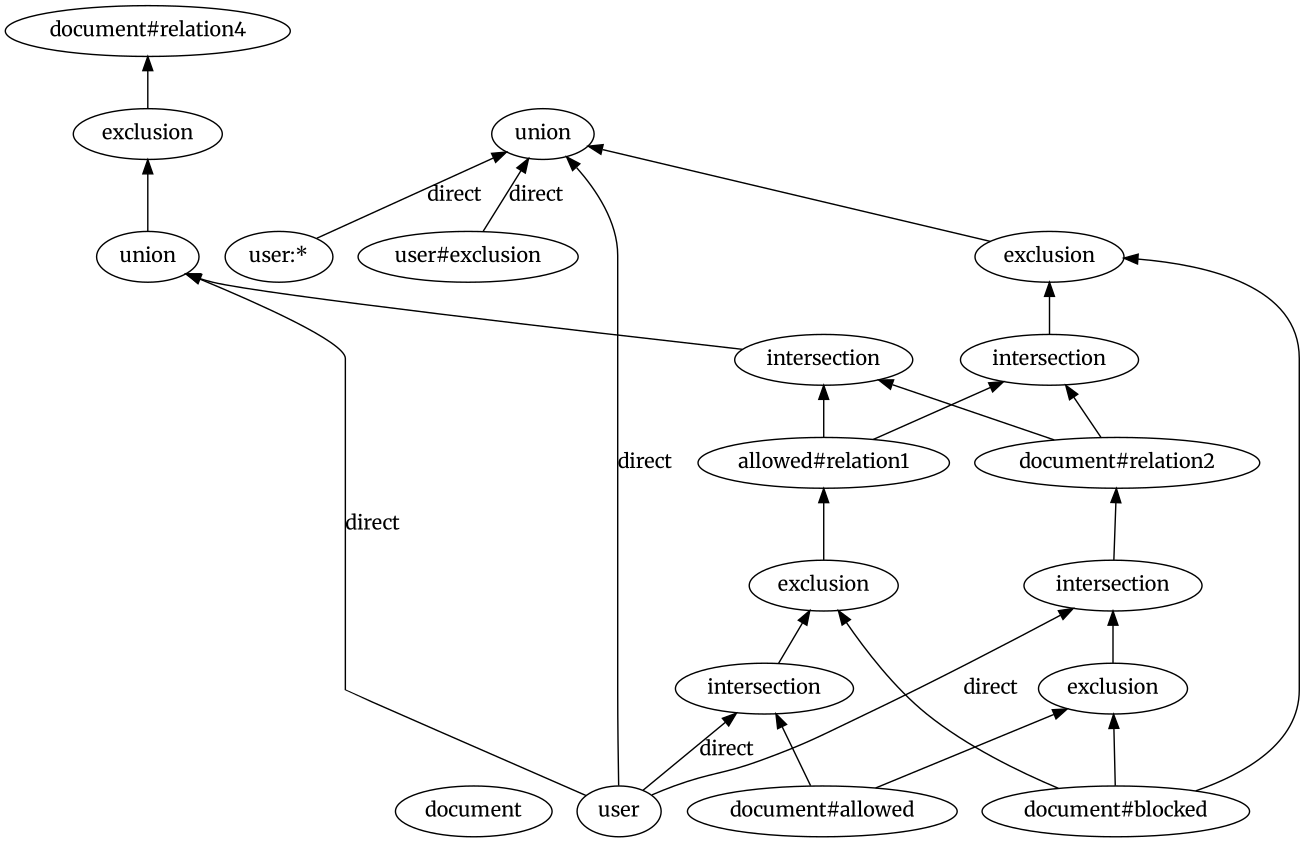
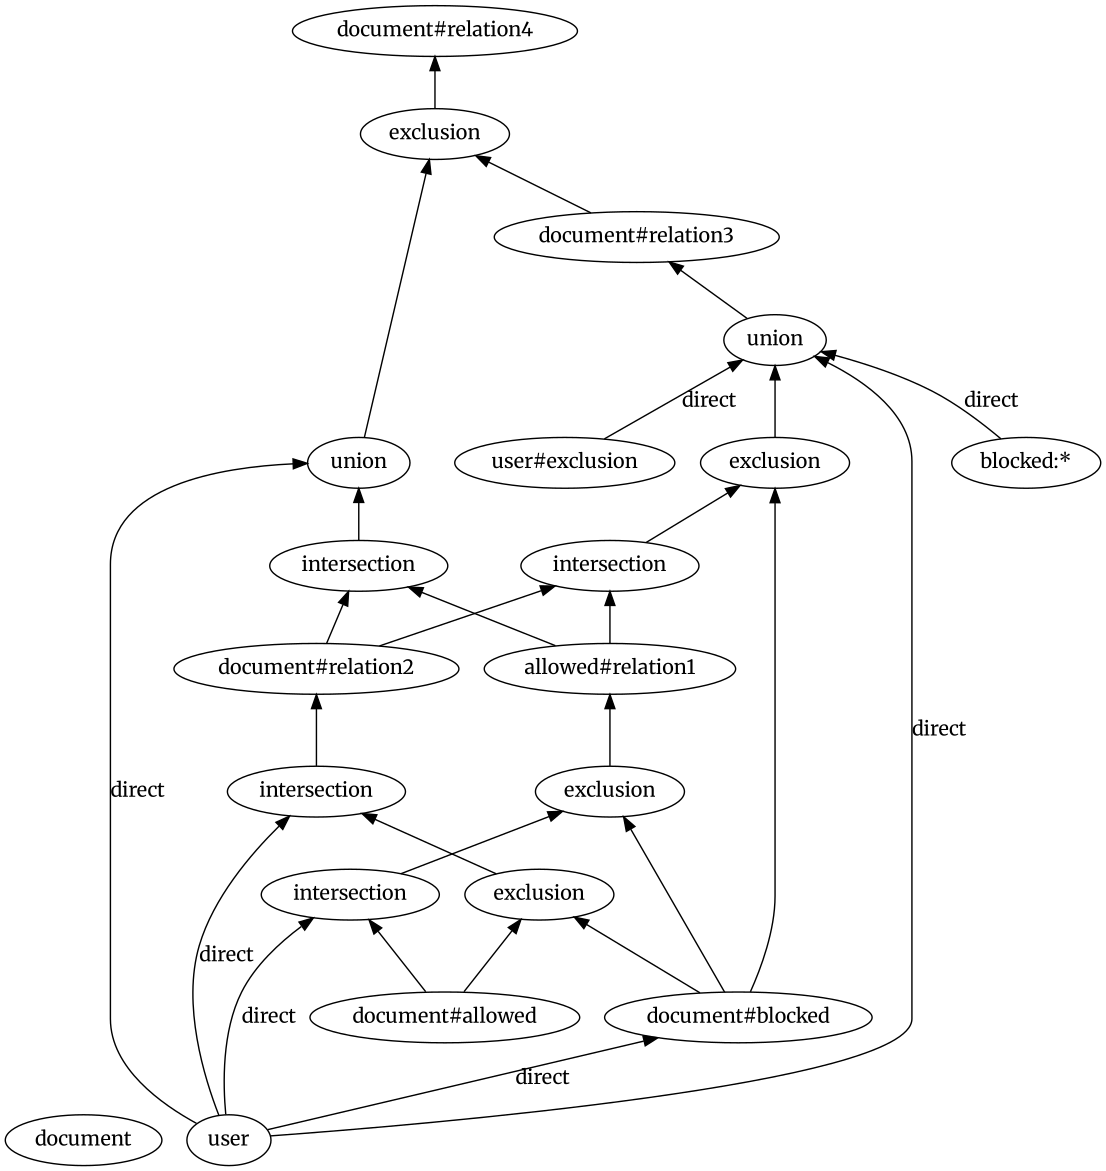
  digraph {
    fontname=Merriweather
    rankdir=BT
    node [fontname=Merriweather]
    edge [fontname=Merriweather]
    n1 [label=document]
    n2 [label="document#allowed"]
    n3 [label=intersection]
    n4 [label=exclusion]
    n5 [label=exclusion]
    n6 [label=intersection]
    n7 [label=user]
    n8 [label="document#blocked"]
    n9 [label=union]
    n10 [label=union]
    n11 [label=exclusion]
    n12 [label="document#relation2"]
+   n13 [label="document#relation3"]
    n14 [label=exclusion]
    n15 [label="allowed#relation1"]
    n16 [label=intersection]
    n17 [label=intersection]
    n18 [label="document#relation4"]
-   n19 [label="user:*"]
+   n19 [label="blocked:*"]
    n20 [label="user#exclusion"]
    n2 -> n3
    n2 -> n4
    n3 -> n5
    n4 -> n6
    n5 -> n15
    n6 -> n12
    n7 -> n3 [label=direct]
    n7 -> n6 [label=direct]
+   n7 -> n8 [label=direct]
    n7 -> n9 [label=direct]
    n7 -> n10 [label=direct]
    n8 -> n4
    n8 -> n5
    n8 -> n11
+   n9 -> n13
    n10 -> n14
    n11 -> n9
    n12 -> n16
    n12 -> n17
+   n13 -> n14
    n14 -> n18
    n15 -> n16
    n15 -> n17
    n16 -> n11
    n17 -> n10
    n19 -> n9 [label=direct]
    n20 -> n9 [label=direct]
  }
